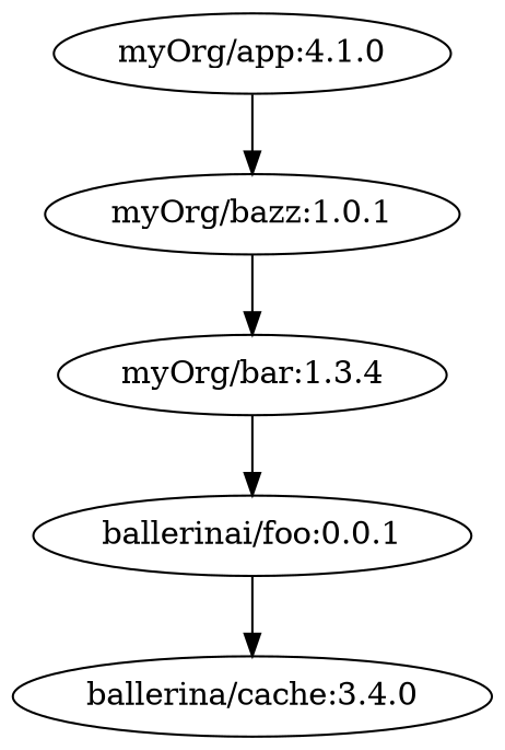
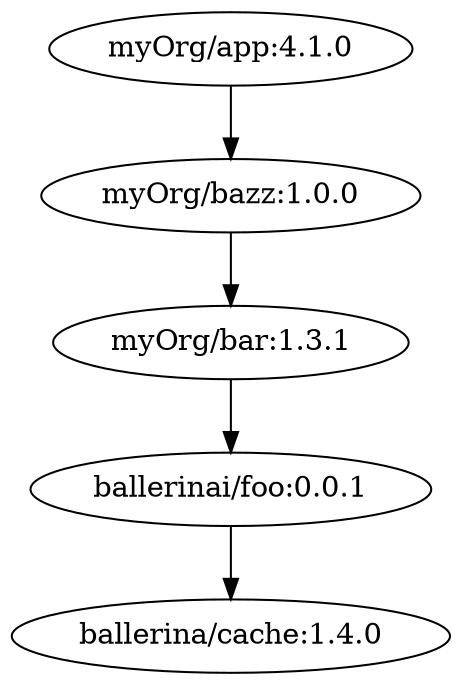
  digraph {
    n1 [label="myOrg/app:4.1.0"]
-   "myOrg/bazz:1.0.0" [label="myOrg/bazz:1.0.1"]
-   "myOrg/bar:1.3.1" [label="myOrg/bar:1.3.4"]
+   "myOrg/bazz:1.0.0"
+   "myOrg/bar:1.3.1"
    n4 [label="ballerinai/foo:0.0.1"]
-   "ballerina/cache:1.4.0" [label="ballerina/cache:3.4.0"]
+   "ballerina/cache:1.4.0"
    n1 -> "myOrg/bazz:1.0.0"
    "myOrg/bazz:1.0.0" -> "myOrg/bar:1.3.1"
    "myOrg/bar:1.3.1" -> n4
    n4 -> "ballerina/cache:1.4.0"
  }
